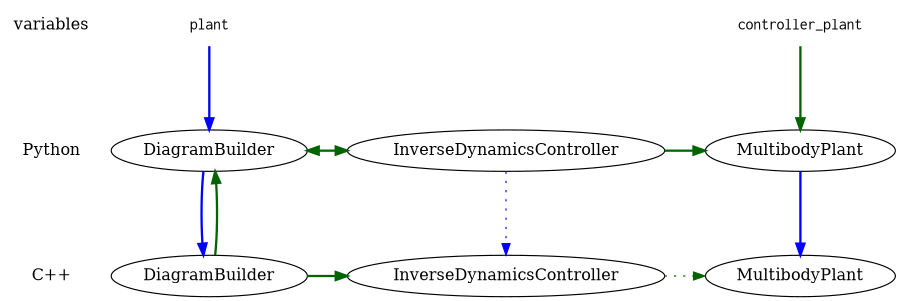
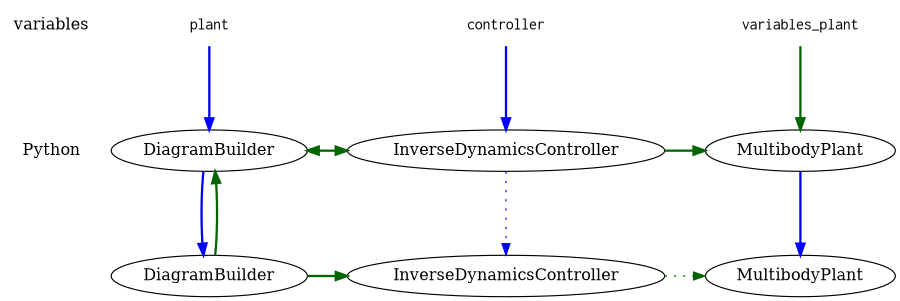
  digraph {
    edge [minlen=2 style=bold color=darkgreen]
    variables [shape=plaintext]
    Python [shape=plaintext]
-   "C++" [shape=plaintext]
-   controller_plant [fontname=Courier shape=plaintext]
+   controller_plant [fontname=Courier shape=plaintext label=variables_plant]
    n5 [fontname=Courier label=plant shape=plaintext]
+   controller [fontname=Courier shape=plaintext]
    n7 [label=MultibodyPlant]
    n8 [label=DiagramBuilder]
    n9 [label=InverseDynamicsController]
    n10 [label=MultibodyPlant]
    n11 [label=DiagramBuilder]
    n12 [label=InverseDynamicsController]
    subgraph sub_1 {
      variables
      Python
-     "C++"
    }
    subgraph sub_2 {
      controller_plant
      n5
+     controller
    }
    subgraph sub_3 {
      rank=same
      variables
      controller_plant
      n5
+     controller
    }
    subgraph sub_4 {
      rank=same
      Python
      n7
      n8
      n9
    }
    subgraph sub_5 {
      rank=same
-     "C++"
      n10
      n11
      n12
    }
    subgraph sub_6 {
      controller_plant
      n5
+     controller
      n7
      n8
      n9
    }
    subgraph sub_7 {
      n7
      n8
      n10
      n11
      n12
    }
    subgraph sub_8 {
      n7
      n9
    }
    subgraph sub_9 {
      n9
      n10
      n12
    }
    subgraph sub_10 {
      n8
      n9
    }
    subgraph sub_11 {
      n8
      n11
    }
    variables -> Python [style=invis color=""]
-   Python -> "C++" [style=invis color=""]
    controller_plant -> n7
    n5 -> n8 [color=blue]
+   controller -> n9 [color=blue]
    n7 -> n10 [color=blue]
    n8 -> n11 [color=blue]
    n8 -> n11 [constraint=false dir=back]
    n9 -> n7 [constraint=false]
    n9 -> n8 [constraint=false dir=both]
    n9 -> n12 [color=blue style=dotted]
    n11 -> n12
    n12 -> n10 [style=dotted]
  }
